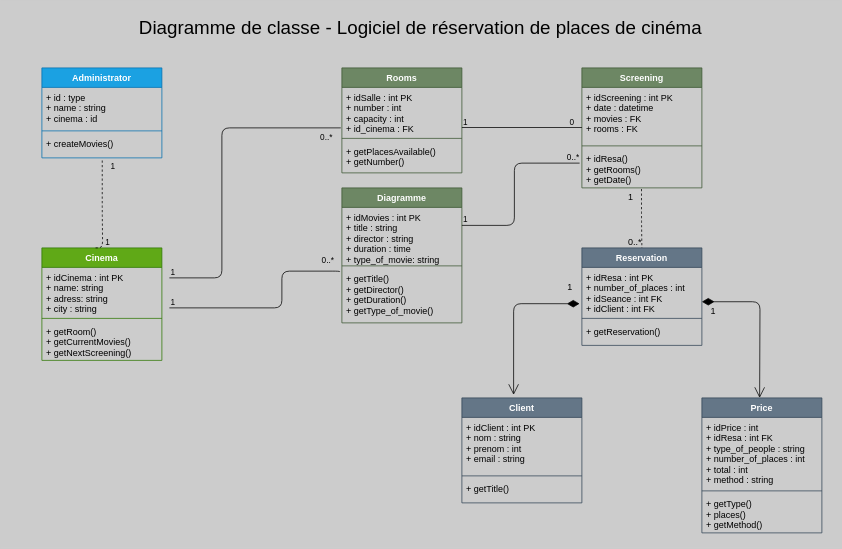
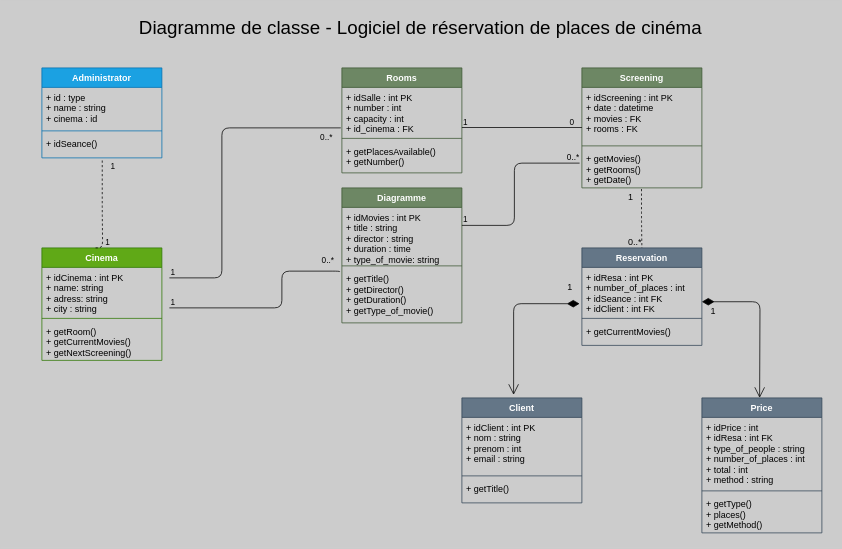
  <mxCell id="0" />
  <mxCell id="1" parent="0" />
  <mxCell id="2" value="Cinema" style="swimlane;fontStyle=1;align=center;verticalAlign=top;childLayout=stackLayout;horizontal=1;startSize=26;horizontalStack=0;resizeParent=1;resizeParentMax=0;resizeLast=0;collapsible=1;marginBottom=0;strokeColor=#2D7600;fillColor=#60a917;fontColor=#ffffff;" vertex="1" parent="1"><mxGeometry x="55" y="330" width="160" height="150" as="geometry"><mxRectangle x="160" y="80" width="80" height="30" as="alternateBounds" /></mxGeometry></mxCell>
  <mxCell id="3" value="+ idCinema : int PK&#10;+ name: string&#10;+ adress: string&#10;+ city : string&#10;" style="text;strokeColor=none;fillColor=none;align=left;verticalAlign=top;spacingLeft=4;spacingRight=4;overflow=hidden;rotatable=0;points=[[0,0.5],[1,0.5]];portConstraint=eastwest;fontColor=#000000;" vertex="1" parent="2"><mxGeometry y="26" width="160" height="64" as="geometry" /></mxCell>
  <mxCell id="4" value="" style="line;strokeWidth=1;fillColor=none;align=left;verticalAlign=middle;spacingTop=-1;spacingLeft=3;spacingRight=3;rotatable=0;labelPosition=right;points=[];portConstraint=eastwest;strokeColor=inherit;" vertex="1" parent="2"><mxGeometry y="90" width="160" height="8" as="geometry" /></mxCell>
  <mxCell id="5" value="+ getRoom()&#10;+ getCurrentMovies()&#10;+ getNextScreening()" style="text;strokeColor=none;fillColor=none;align=left;verticalAlign=top;spacingLeft=4;spacingRight=4;overflow=hidden;rotatable=0;points=[[0,0.5],[1,0.5]];portConstraint=eastwest;fontColor=#000000;" vertex="1" parent="2"><mxGeometry y="98" width="160" height="52" as="geometry" /></mxCell>
  <mxCell id="6" value="Rooms" style="swimlane;fontStyle=1;align=center;verticalAlign=top;childLayout=stackLayout;horizontal=1;startSize=26;horizontalStack=0;resizeParent=1;resizeParentMax=0;resizeLast=0;collapsible=1;marginBottom=0;strokeColor=#3A5431;fillColor=#6d8764;fontColor=#ffffff;" vertex="1" parent="1"><mxGeometry x="455" y="90" width="160" height="140" as="geometry"><mxRectangle x="160" y="80" width="80" height="30" as="alternateBounds" /></mxGeometry></mxCell>
  <mxCell id="7" value="+ idSalle : int PK&#10;+ number : int&#10;+ capacity : int&#10;+ id_cinema : FK" style="text;strokeColor=none;fillColor=none;align=left;verticalAlign=top;spacingLeft=4;spacingRight=4;overflow=hidden;rotatable=0;points=[[0,0.5],[1,0.5]];portConstraint=eastwest;fontColor=#000000;" vertex="1" parent="6"><mxGeometry y="26" width="160" height="64" as="geometry" /></mxCell>
  <mxCell id="8" value="" style="line;strokeWidth=1;fillColor=none;align=left;verticalAlign=middle;spacingTop=-1;spacingLeft=3;spacingRight=3;rotatable=0;labelPosition=right;points=[];portConstraint=eastwest;strokeColor=inherit;" vertex="1" parent="6"><mxGeometry y="90" width="160" height="8" as="geometry" /></mxCell>
  <mxCell id="9" value="+ getPlacesAvailable()&#10;+ getNumber()" style="text;strokeColor=none;fillColor=none;align=left;verticalAlign=top;spacingLeft=4;spacingRight=4;overflow=hidden;rotatable=0;points=[[0,0.5],[1,0.5]];portConstraint=eastwest;fontColor=#000000;" vertex="1" parent="6"><mxGeometry y="98" width="160" height="42" as="geometry" /></mxCell>
  <mxCell id="10" value="Diagramme" style="swimlane;fontStyle=1;align=center;verticalAlign=top;childLayout=stackLayout;horizontal=1;startSize=26;horizontalStack=0;resizeParent=1;resizeParentMax=0;resizeLast=0;collapsible=1;marginBottom=0;strokeColor=#3A5431;fillColor=#6d8764;fontColor=#ffffff;" vertex="1" parent="1"><mxGeometry x="455" y="250" width="160" height="180" as="geometry"><mxRectangle x="160" y="80" width="80" height="30" as="alternateBounds" /></mxGeometry></mxCell>
  <mxCell id="11" value="+ idMovies : int PK&#10;+ title : string&#10;+ director : string&#10;+ duration : time&#10;+ type_of_movie: string" style="text;strokeColor=none;fillColor=none;align=left;verticalAlign=top;spacingLeft=4;spacingRight=4;overflow=hidden;rotatable=0;points=[[0,0.5],[1,0.5]];portConstraint=eastwest;fontColor=#000000;" vertex="1" parent="10"><mxGeometry y="26" width="160" height="74" as="geometry" /></mxCell>
  <mxCell id="12" value="" style="line;strokeWidth=1;fillColor=none;align=left;verticalAlign=middle;spacingTop=-1;spacingLeft=3;spacingRight=3;rotatable=0;labelPosition=right;points=[];portConstraint=eastwest;strokeColor=inherit;" vertex="1" parent="10"><mxGeometry y="100" width="160" height="8" as="geometry" /></mxCell>
  <mxCell id="13" value="+ getTitle()&#10;+ getDirector()&#10;+ getDuration()&#10;+ getType_of_movie()" style="text;strokeColor=none;fillColor=none;align=left;verticalAlign=top;spacingLeft=4;spacingRight=4;overflow=hidden;rotatable=0;points=[[0,0.5],[1,0.5]];portConstraint=eastwest;fontColor=#000000;" vertex="1" parent="10"><mxGeometry y="108" width="160" height="72" as="geometry" /></mxCell>
  <mxCell id="14" value="Screening" style="swimlane;fontStyle=1;align=center;verticalAlign=top;childLayout=stackLayout;horizontal=1;startSize=26;horizontalStack=0;resizeParent=1;resizeParentMax=0;resizeLast=0;collapsible=1;marginBottom=0;strokeColor=#3A5431;fillColor=#6d8764;fontColor=#ffffff;" vertex="1" parent="1"><mxGeometry x="775" y="90" width="160" height="160" as="geometry"><mxRectangle x="160" y="80" width="80" height="30" as="alternateBounds" /></mxGeometry></mxCell>
  <mxCell id="15" value="+ idScreening : int PK&#10;+ date : datetime&#10;+ movies : FK&#10;+ rooms : FK&#10;" style="text;strokeColor=none;fillColor=none;align=left;verticalAlign=top;spacingLeft=4;spacingRight=4;overflow=hidden;rotatable=0;points=[[0,0.5],[1,0.5]];portConstraint=eastwest;fontColor=#000000;" vertex="1" parent="14"><mxGeometry y="26" width="160" height="74" as="geometry" /></mxCell>
  <mxCell id="16" value="" style="line;strokeWidth=1;fillColor=none;align=left;verticalAlign=middle;spacingTop=-1;spacingLeft=3;spacingRight=3;rotatable=0;labelPosition=right;points=[];portConstraint=eastwest;strokeColor=inherit;" vertex="1" parent="14"><mxGeometry y="100" width="160" height="8" as="geometry" /></mxCell>
- <mxCell id="17" value="+ idResa()&#10;+ getRooms()&#10;+ getDate()" style="text;strokeColor=none;fillColor=none;align=left;verticalAlign=top;spacingLeft=4;spacingRight=4;overflow=hidden;rotatable=0;points=[[0,0.5],[1,0.5]];portConstraint=eastwest;fontColor=#000000;" vertex="1" parent="14"><mxGeometry y="108" width="160" height="52" as="geometry" /></mxCell>
+ <mxCell id="17" value="+ getMovies()&#10;+ getRooms()&#10;+ getDate()" style="text;strokeColor=none;fillColor=none;align=left;verticalAlign=top;spacingLeft=4;spacingRight=4;overflow=hidden;rotatable=0;points=[[0,0.5],[1,0.5]];portConstraint=eastwest;fontColor=#000000;" vertex="1" parent="14"><mxGeometry y="108" width="160" height="52" as="geometry" /></mxCell>
  <mxCell id="18" value="Administrator" style="swimlane;fontStyle=1;align=center;verticalAlign=top;childLayout=stackLayout;horizontal=1;startSize=26;horizontalStack=0;resizeParent=1;resizeParentMax=0;resizeLast=0;collapsible=1;marginBottom=0;strokeColor=#006EAF;fillColor=#1ba1e2;fontColor=#ffffff;" vertex="1" parent="1"><mxGeometry x="55" y="90" width="160" height="120" as="geometry"><mxRectangle x="160" y="80" width="80" height="30" as="alternateBounds" /></mxGeometry></mxCell>
  <mxCell id="19" value="+ id : type&#10;+ name : string&#10;+ cinema : id" style="text;strokeColor=none;fillColor=none;align=left;verticalAlign=top;spacingLeft=4;spacingRight=4;overflow=hidden;rotatable=0;points=[[0,0.5],[1,0.5]];portConstraint=eastwest;fontColor=#000000;" vertex="1" parent="18"><mxGeometry y="26" width="160" height="54" as="geometry" /></mxCell>
  <mxCell id="20" value="" style="line;strokeWidth=1;fillColor=none;align=left;verticalAlign=middle;spacingTop=-1;spacingLeft=3;spacingRight=3;rotatable=0;labelPosition=right;points=[];portConstraint=eastwest;strokeColor=inherit;" vertex="1" parent="18"><mxGeometry y="80" width="160" height="8" as="geometry" /></mxCell>
- <mxCell id="21" value="+ createMovies()&#10;" style="text;strokeColor=none;fillColor=none;align=left;verticalAlign=top;spacingLeft=4;spacingRight=4;overflow=hidden;rotatable=0;points=[[0,0.5],[1,0.5]];portConstraint=eastwest;fontColor=#000000;" vertex="1" parent="18"><mxGeometry y="88" width="160" height="32" as="geometry" /></mxCell>
+ <mxCell id="21" value="+ idSeance()&#10;" style="text;strokeColor=none;fillColor=none;align=left;verticalAlign=top;spacingLeft=4;spacingRight=4;overflow=hidden;rotatable=0;points=[[0,0.5],[1,0.5]];portConstraint=eastwest;fontColor=#000000;" vertex="1" parent="18"><mxGeometry y="88" width="160" height="32" as="geometry" /></mxCell>
  <mxCell id="22" value="Price" style="swimlane;fontStyle=1;align=center;verticalAlign=top;childLayout=stackLayout;horizontal=1;startSize=26;horizontalStack=0;resizeParent=1;resizeParentMax=0;resizeLast=0;collapsible=1;marginBottom=0;strokeColor=#314354;fillColor=#647687;fontColor=#ffffff;" vertex="1" parent="1"><mxGeometry x="935" y="530" width="160" height="180" as="geometry"><mxRectangle x="160" y="80" width="80" height="30" as="alternateBounds" /></mxGeometry></mxCell>
  <mxCell id="23" value="+ idPrice : int&#10;+ idResa : int FK&#10;+ type_of_people : string&#10;+ number_of_places : int&#10;+ total : int&#10;+ method : string" style="text;strokeColor=none;fillColor=none;align=left;verticalAlign=top;spacingLeft=4;spacingRight=4;overflow=hidden;rotatable=0;points=[[0,0.5],[1,0.5]];portConstraint=eastwest;fontColor=#000000;" vertex="1" parent="22"><mxGeometry y="26" width="160" height="94" as="geometry" /></mxCell>
  <mxCell id="24" value="" style="line;strokeWidth=1;fillColor=none;align=left;verticalAlign=middle;spacingTop=-1;spacingLeft=3;spacingRight=3;rotatable=0;labelPosition=right;points=[];portConstraint=eastwest;strokeColor=inherit;" vertex="1" parent="22"><mxGeometry y="120" width="160" height="8" as="geometry" /></mxCell>
  <mxCell id="25" value="+ getType()&#10;+ places()&#10;+ getMethod()" style="text;strokeColor=none;fillColor=none;align=left;verticalAlign=top;spacingLeft=4;spacingRight=4;overflow=hidden;rotatable=0;points=[[0,0.5],[1,0.5]];portConstraint=eastwest;fontColor=#000000;" vertex="1" parent="22"><mxGeometry y="128" width="160" height="52" as="geometry" /></mxCell>
  <mxCell id="26" value="" style="endArrow=none;html=1;edgeStyle=orthogonalEdgeStyle;fontColor=#000000;strokeColor=#000000;exitX=0.503;exitY=1.109;exitDx=0;exitDy=0;exitPerimeter=0;entryX=0.444;entryY=0;entryDx=0;entryDy=0;entryPerimeter=0;dashed=1;" edge="1" parent="1" source="21" target="2"><mxGeometry relative="1" as="geometry"><mxPoint x="215" y="170" as="sourcePoint" /><mxPoint x="155" y="350" as="targetPoint" /><Array as="points"><mxPoint x="136" y="280" /><mxPoint x="136" y="280" /></Array></mxGeometry></mxCell>
  <mxCell id="27" value="1" style="edgeLabel;resizable=0;html=1;align=left;verticalAlign=bottom;strokeColor=#000000;fontColor=#000000;fillColor=#000000;labelBackgroundColor=none;" connectable="0" vertex="1" parent="26"><mxGeometry x="-1" relative="1" as="geometry"><mxPoint x="10" y="16" as="offset" /></mxGeometry></mxCell>
  <mxCell id="28" value="1" style="edgeLabel;resizable=0;html=1;align=right;verticalAlign=bottom;strokeColor=#000000;fontColor=#000000;fillColor=#000000;labelBackgroundColor=none;" connectable="0" vertex="1" parent="26"><mxGeometry x="1" relative="1" as="geometry"><mxPoint x="19" as="offset" /></mxGeometry></mxCell>
  <mxCell id="29" value="" style="endArrow=none;html=1;edgeStyle=orthogonalEdgeStyle;strokeColor=#000000;fontColor=#000000;entryX=-0.009;entryY=0.844;entryDx=0;entryDy=0;entryPerimeter=0;" edge="1" parent="1" target="7"><mxGeometry relative="1" as="geometry"><mxPoint x="225" y="370" as="sourcePoint" /><mxPoint x="385" y="370" as="targetPoint" /><Array as="points"><mxPoint x="295" y="370" /><mxPoint x="295" y="170" /></Array></mxGeometry></mxCell>
  <mxCell id="30" value="1" style="edgeLabel;resizable=0;html=1;align=left;verticalAlign=bottom;labelBackgroundColor=none;strokeColor=#000000;fontColor=#000000;fillColor=#000000;" connectable="0" vertex="1" parent="29"><mxGeometry x="-1" relative="1" as="geometry" /></mxCell>
  <mxCell id="31" value="0..*" style="edgeLabel;resizable=0;html=1;align=right;verticalAlign=bottom;labelBackgroundColor=none;strokeColor=#000000;fontColor=#000000;fillColor=#000000;" connectable="0" vertex="1" parent="29"><mxGeometry x="1" relative="1" as="geometry"><mxPoint x="-11" y="20" as="offset" /></mxGeometry></mxCell>
  <mxCell id="32" value="" style="endArrow=none;html=1;edgeStyle=orthogonalEdgeStyle;strokeColor=#000000;fontColor=#000000;entryX=-0.019;entryY=0.058;entryDx=0;entryDy=0;entryPerimeter=0;" edge="1" parent="1" target="13"><mxGeometry relative="1" as="geometry"><mxPoint x="225" y="410" as="sourcePoint" /><mxPoint x="375" y="360" as="targetPoint" /><Array as="points"><mxPoint x="375" y="410" /><mxPoint x="375" y="361" /></Array></mxGeometry></mxCell>
  <mxCell id="33" value="1" style="edgeLabel;resizable=0;html=1;align=left;verticalAlign=bottom;labelBackgroundColor=none;strokeColor=#000000;fontColor=#000000;fillColor=#000000;" connectable="0" vertex="1" parent="32"><mxGeometry x="-1" relative="1" as="geometry" /></mxCell>
  <mxCell id="34" value="0..*" style="edgeLabel;resizable=0;html=1;align=right;verticalAlign=bottom;labelBackgroundColor=none;strokeColor=#000000;fontColor=#000000;fillColor=#000000;" connectable="0" vertex="1" parent="32"><mxGeometry x="1" relative="1" as="geometry"><mxPoint x="-7" y="-7" as="offset" /></mxGeometry></mxCell>
  <mxCell id="35" value="" style="endArrow=none;html=1;edgeStyle=orthogonalEdgeStyle;strokeColor=#000000;fontColor=#000000;" edge="1" parent="1"><mxGeometry relative="1" as="geometry"><mxPoint x="615" y="169.5" as="sourcePoint" /><mxPoint x="775" y="169.5" as="targetPoint" /></mxGeometry></mxCell>
  <mxCell id="36" value="1" style="edgeLabel;resizable=0;html=1;align=left;verticalAlign=bottom;labelBackgroundColor=none;strokeColor=#000000;fontColor=#000000;fillColor=#000000;" connectable="0" vertex="1" parent="35"><mxGeometry x="-1" relative="1" as="geometry" /></mxCell>
  <mxCell id="37" value="0" style="edgeLabel;resizable=0;html=1;align=right;verticalAlign=bottom;labelBackgroundColor=none;strokeColor=#000000;fontColor=#000000;fillColor=#000000;" connectable="0" vertex="1" parent="35"><mxGeometry x="1" relative="1" as="geometry"><mxPoint x="-10" as="offset" /></mxGeometry></mxCell>
  <mxCell id="38" value="" style="endArrow=none;html=1;edgeStyle=orthogonalEdgeStyle;strokeColor=#000000;fontColor=#000000;entryX=-0.019;entryY=0.365;entryDx=0;entryDy=0;entryPerimeter=0;" edge="1" parent="1" target="17"><mxGeometry relative="1" as="geometry"><mxPoint x="615" y="300" as="sourcePoint" /><mxPoint x="775" y="300" as="targetPoint" /><Array as="points"><mxPoint x="685" y="300" /><mxPoint x="685" y="217" /></Array></mxGeometry></mxCell>
  <mxCell id="39" value="1" style="edgeLabel;resizable=0;html=1;align=left;verticalAlign=bottom;labelBackgroundColor=none;strokeColor=#000000;fontColor=#000000;fillColor=#000000;" connectable="0" vertex="1" parent="38"><mxGeometry x="-1" relative="1" as="geometry" /></mxCell>
  <mxCell id="40" value="0..*" style="edgeLabel;resizable=0;html=1;align=right;verticalAlign=bottom;labelBackgroundColor=none;strokeColor=#000000;fontColor=#000000;fillColor=#000000;" connectable="0" vertex="1" parent="38"><mxGeometry x="1" relative="1" as="geometry" /></mxCell>
  <mxCell id="41" value="Diagramme de classe - Logiciel de réservation de places de cinéma" style="text;html=1;strokeColor=none;fillColor=none;align=center;verticalAlign=middle;whiteSpace=wrap;rounded=0;labelBackgroundColor=none;fontColor=#000000;fontSize=25;" vertex="1" parent="1"><mxGeometry x="20" y="20" width="1080" height="30" as="geometry" /></mxCell>
  <mxCell id="42" value="Client" style="swimlane;fontStyle=1;align=center;verticalAlign=top;childLayout=stackLayout;horizontal=1;startSize=26;horizontalStack=0;resizeParent=1;resizeParentMax=0;resizeLast=0;collapsible=1;marginBottom=0;strokeColor=#314354;fillColor=#647687;fontColor=#ffffff;" vertex="1" parent="1"><mxGeometry x="615" y="530" width="160" height="140" as="geometry"><mxRectangle x="160" y="80" width="80" height="30" as="alternateBounds" /></mxGeometry></mxCell>
  <mxCell id="43" value="+ idClient : int PK&#10;+ nom : string&#10;+ prenom : int&#10;+ email : string" style="text;strokeColor=none;fillColor=none;align=left;verticalAlign=top;spacingLeft=4;spacingRight=4;overflow=hidden;rotatable=0;points=[[0,0.5],[1,0.5]];portConstraint=eastwest;fontColor=#000000;" vertex="1" parent="42"><mxGeometry y="26" width="160" height="74" as="geometry" /></mxCell>
  <mxCell id="44" value="" style="line;strokeWidth=1;fillColor=none;align=left;verticalAlign=middle;spacingTop=-1;spacingLeft=3;spacingRight=3;rotatable=0;labelPosition=right;points=[];portConstraint=eastwest;strokeColor=inherit;" vertex="1" parent="42"><mxGeometry y="100" width="160" height="8" as="geometry" /></mxCell>
  <mxCell id="45" value="+ getTitle()" style="text;strokeColor=none;fillColor=none;align=left;verticalAlign=top;spacingLeft=4;spacingRight=4;overflow=hidden;rotatable=0;points=[[0,0.5],[1,0.5]];portConstraint=eastwest;fontColor=#000000;" vertex="1" parent="42"><mxGeometry y="108" width="160" height="32" as="geometry" /></mxCell>
  <mxCell id="46" value="Reservation" style="swimlane;fontStyle=1;align=center;verticalAlign=top;childLayout=stackLayout;horizontal=1;startSize=26;horizontalStack=0;resizeParent=1;resizeParentMax=0;resizeLast=0;collapsible=1;marginBottom=0;strokeColor=#314354;fillColor=#647687;fontColor=#ffffff;" vertex="1" parent="1"><mxGeometry x="775" y="330" width="160" height="130" as="geometry"><mxRectangle x="160" y="80" width="80" height="30" as="alternateBounds" /></mxGeometry></mxCell>
  <mxCell id="47" value="+ idResa : int PK&#10;+ number_of_places : int&#10;+ idSeance : int FK&#10;+ idClient : int FK" style="text;strokeColor=none;fillColor=none;align=left;verticalAlign=top;spacingLeft=4;spacingRight=4;overflow=hidden;rotatable=0;points=[[0,0.5],[1,0.5]];portConstraint=eastwest;fontColor=#000000;" vertex="1" parent="46"><mxGeometry y="26" width="160" height="64" as="geometry" /></mxCell>
  <mxCell id="48" value="" style="line;strokeWidth=1;fillColor=none;align=left;verticalAlign=middle;spacingTop=-1;spacingLeft=3;spacingRight=3;rotatable=0;labelPosition=right;points=[];portConstraint=eastwest;strokeColor=inherit;" vertex="1" parent="46"><mxGeometry y="90" width="160" height="8" as="geometry" /></mxCell>
- <mxCell id="49" value="+ getReservation()" style="text;strokeColor=none;fillColor=none;align=left;verticalAlign=top;spacingLeft=4;spacingRight=4;overflow=hidden;rotatable=0;points=[[0,0.5],[1,0.5]];portConstraint=eastwest;fontColor=#000000;" vertex="1" parent="46"><mxGeometry y="98" width="160" height="32" as="geometry" /></mxCell>
+ <mxCell id="49" value="+ getCurrentMovies()" style="text;strokeColor=none;fillColor=none;align=left;verticalAlign=top;spacingLeft=4;spacingRight=4;overflow=hidden;rotatable=0;points=[[0,0.5],[1,0.5]];portConstraint=eastwest;fontColor=#000000;" vertex="1" parent="46"><mxGeometry y="98" width="160" height="32" as="geometry" /></mxCell>
  <mxCell id="50" value="" style="endArrow=none;html=1;edgeStyle=orthogonalEdgeStyle;strokeColor=#000000;fontSize=19;fontColor=#000000;entryX=0.5;entryY=0;entryDx=0;entryDy=0;exitX=0.497;exitY=1.029;exitDx=0;exitDy=0;exitPerimeter=0;dashed=1;" edge="1" parent="1" source="17" target="46"><mxGeometry relative="1" as="geometry"><mxPoint x="775" y="280" as="sourcePoint" /><mxPoint x="935" y="280" as="targetPoint" /><Array as="points"><mxPoint x="855" y="290" /><mxPoint x="855" y="290" /></Array></mxGeometry></mxCell>
  <mxCell id="51" value="1" style="edgeLabel;resizable=0;html=1;align=left;verticalAlign=bottom;labelBackgroundColor=none;strokeColor=#000000;fontSize=12;fontColor=#000000;fillColor=#006600;" connectable="0" vertex="1" parent="50"><mxGeometry x="-1" relative="1" as="geometry"><mxPoint x="-20" y="18" as="offset" /></mxGeometry></mxCell>
  <mxCell id="52" value="0..*" style="edgeLabel;resizable=0;html=1;align=right;verticalAlign=bottom;labelBackgroundColor=none;strokeColor=#000000;fontSize=12;fontColor=#000000;fillColor=#006600;" connectable="0" vertex="1" parent="50"><mxGeometry x="1" relative="1" as="geometry" /></mxCell>
  <mxCell id="53" value="1" style="endArrow=open;html=1;endSize=12;startArrow=diamondThin;startSize=14;startFill=1;edgeStyle=orthogonalEdgeStyle;align=left;verticalAlign=bottom;strokeColor=#000000;fontSize=12;fontColor=#000000;labelBackgroundColor=none;exitX=-0.019;exitY=0.757;exitDx=0;exitDy=0;exitPerimeter=0;entryX=0.431;entryY=-0.029;entryDx=0;entryDy=0;entryPerimeter=0;" edge="1" parent="1" source="47" target="42"><mxGeometry x="-0.832" y="-12" relative="1" as="geometry"><mxPoint x="485" y="490" as="sourcePoint" /><mxPoint x="645" y="490" as="targetPoint" /><mxPoint as="offset" /></mxGeometry></mxCell>
  <mxCell id="54" value="1" style="endArrow=open;html=1;endSize=12;startArrow=diamondThin;startSize=14;startFill=1;edgeStyle=orthogonalEdgeStyle;align=left;verticalAlign=bottom;strokeColor=#000000;fontSize=12;fontColor=#000000;labelBackgroundColor=none;exitX=1;exitY=0.716;exitDx=0;exitDy=0;exitPerimeter=0;entryX=0.431;entryY=-0.029;entryDx=0;entryDy=0;entryPerimeter=0;" edge="1" parent="1" source="47"><mxGeometry x="-0.899" y="-21" relative="1" as="geometry"><mxPoint x="1100" y="416.078" as="sourcePoint" /><mxPoint x="1012" y="530" as="targetPoint" /><mxPoint as="offset" /></mxGeometry></mxCell>
